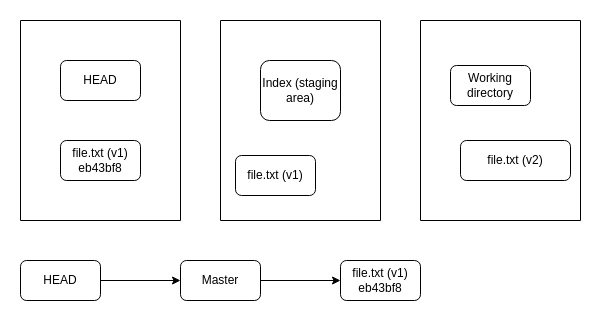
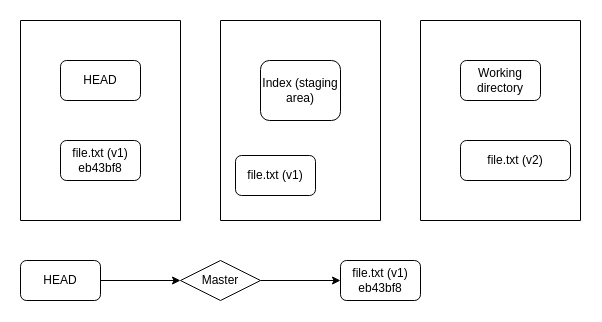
  <mxCell id="0" />
  <mxCell id="1" parent="0" />
  <mxCell id="2" value="HEAD" style="rounded=1;whiteSpace=wrap;html=1;" parent="1" vertex="1"><mxGeometry x="60" y="60" width="80" height="40" as="geometry" /></mxCell>
  <mxCell id="3" value="" style="swimlane;startSize=0;" parent="1" vertex="1"><mxGeometry x="20" y="20" width="160" height="200" as="geometry" /></mxCell>
  <mxCell id="4" value="file.txt (v1)&lt;div&gt;eb43bf8&lt;/div&gt;" style="rounded=1;whiteSpace=wrap;html=1;" parent="3" vertex="1"><mxGeometry x="40" y="120" width="80" height="40" as="geometry" /></mxCell>
  <mxCell id="5" value="" style="swimlane;startSize=0;" parent="1" vertex="1"><mxGeometry x="220" y="20" width="160" height="200" as="geometry" /></mxCell>
  <mxCell id="6" value="Index (staging area)" style="rounded=1;whiteSpace=wrap;html=1;" parent="5" vertex="1"><mxGeometry x="40" y="40" width="80" height="60" as="geometry" /></mxCell>
  <mxCell id="7" value="file.txt (v1)" style="rounded=1;whiteSpace=wrap;html=1;" parent="5" vertex="1"><mxGeometry x="15" y="135" width="80" height="40" as="geometry" /></mxCell>
  <mxCell id="8" value="" style="swimlane;startSize=0;" parent="1" vertex="1"><mxGeometry x="420" y="20" width="160" height="200" as="geometry" /></mxCell>
- <mxCell id="9" value="Working directory" style="rounded=1;whiteSpace=wrap;html=1;" parent="8" vertex="1"><mxGeometry x="30" y="45" width="80" height="40" as="geometry" /></mxCell>
+ <mxCell id="9" value="Working directory" style="rounded=1;whiteSpace=wrap;html=1;" parent="8" vertex="1"><mxGeometry x="40" y="40" width="80" height="40" as="geometry" /></mxCell>
  <mxCell id="10" value="file.txt (v2)" style="rounded=1;whiteSpace=wrap;html=1;" parent="8" vertex="1"><mxGeometry x="40" y="120" width="110" height="40" as="geometry" /></mxCell>
  <mxCell id="11" style="edgeStyle=orthogonalEdgeStyle;rounded=0;orthogonalLoop=1;jettySize=auto;html=1;exitX=1;exitY=0.5;exitDx=0;exitDy=0;" parent="1" source="12" target="14" edge="1"><mxGeometry relative="1" as="geometry" /></mxCell>
  <mxCell id="12" value="HEAD" style="rounded=1;whiteSpace=wrap;html=1;" parent="1" vertex="1"><mxGeometry x="20" y="260" width="80" height="40" as="geometry" /></mxCell>
  <mxCell id="13" style="edgeStyle=orthogonalEdgeStyle;rounded=0;orthogonalLoop=1;jettySize=auto;html=1;exitX=1;exitY=0.5;exitDx=0;exitDy=0;entryX=0;entryY=0.5;entryDx=0;entryDy=0;" parent="1" source="14" target="15" edge="1"><mxGeometry relative="1" as="geometry" /></mxCell>
- <mxCell id="14" value="Master" style="rounded=1;whiteSpace=wrap;html=1;" parent="1" vertex="1"><mxGeometry x="180" y="260" width="80" height="40" as="geometry" /></mxCell>
+ <mxCell id="14" value="Master" style="rhombus;whiteSpace=wrap;html=1;" parent="1" vertex="1"><mxGeometry x="180" y="260" width="80" height="40" as="geometry" /></mxCell>
  <mxCell id="15" value="file.txt (v1)&lt;div&gt;eb43bf8&lt;/div&gt;" style="rounded=1;whiteSpace=wrap;html=1;" parent="1" vertex="1"><mxGeometry x="340" y="260" width="80" height="40" as="geometry" /></mxCell>
